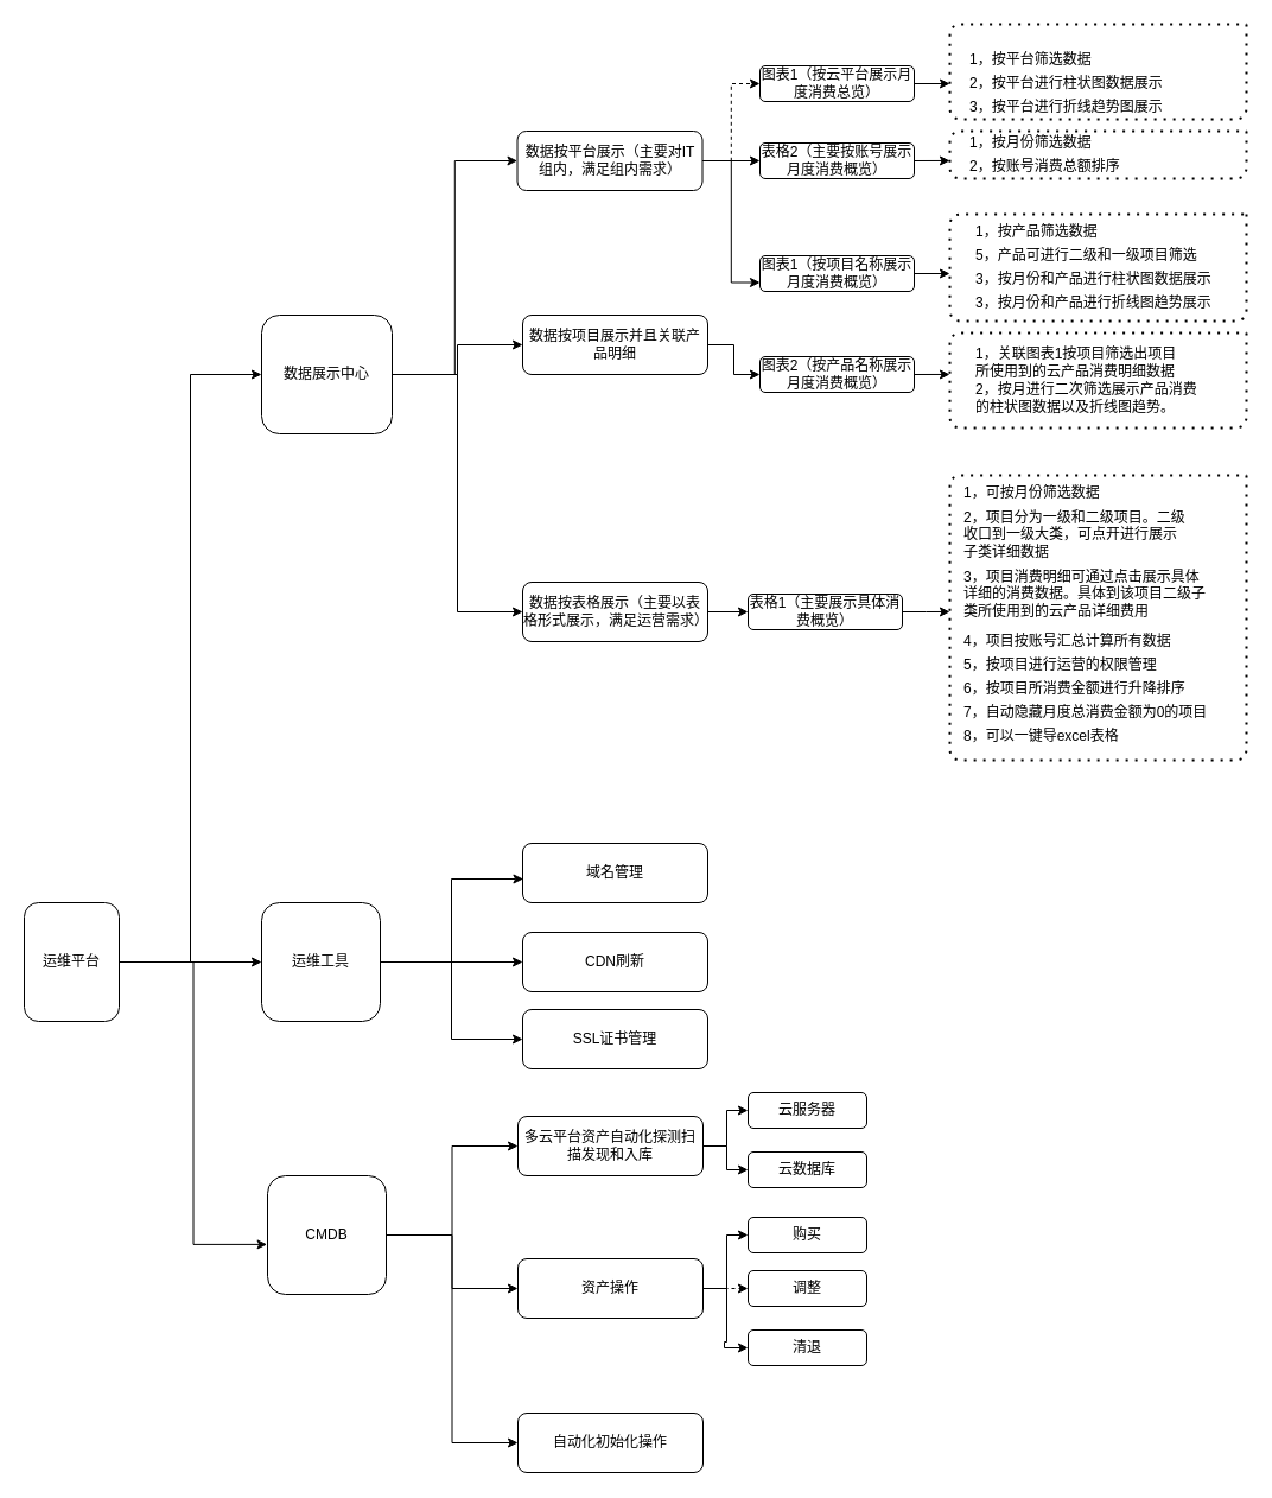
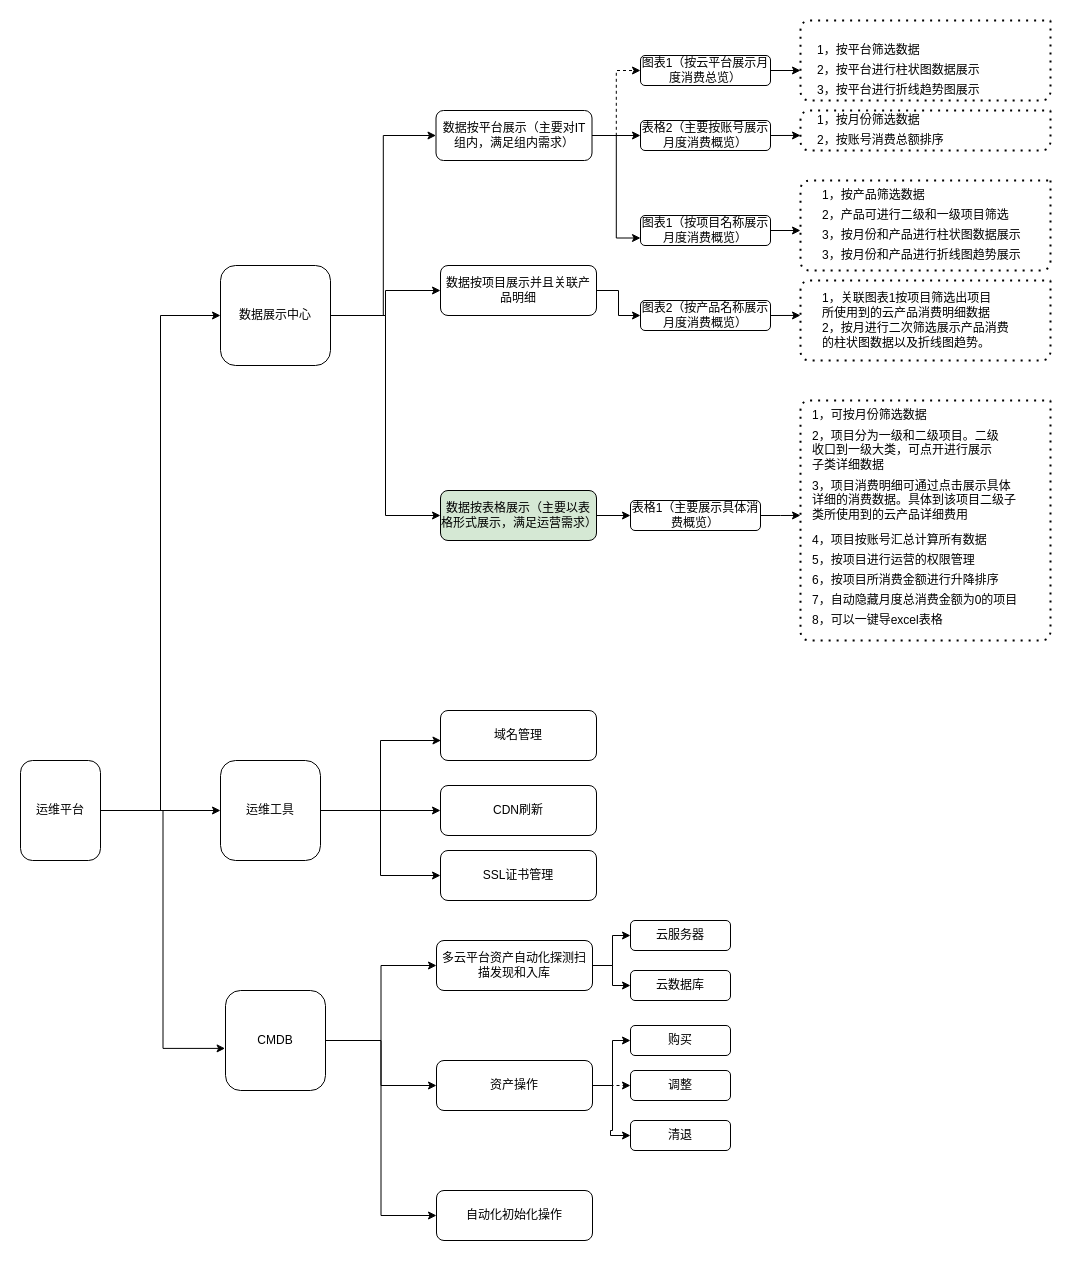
  <mxCell id="0" />
  <mxCell id="1" parent="0" />
  <mxCell id="2" style="edgeStyle=orthogonalEdgeStyle;rounded=0;orthogonalLoop=1;jettySize=auto;html=1;exitX=1;exitY=0.5;exitDx=0;exitDy=0;entryX=0;entryY=0.5;entryDx=0;entryDy=0;" edge="1" parent="1" source="5" target="9"><mxGeometry relative="1" as="geometry" /></mxCell>
  <mxCell id="3" style="edgeStyle=orthogonalEdgeStyle;rounded=0;orthogonalLoop=1;jettySize=auto;html=1;exitX=1;exitY=0.5;exitDx=0;exitDy=0;" edge="1" parent="1" source="5" target="13"><mxGeometry relative="1" as="geometry" /></mxCell>
  <mxCell id="4" style="edgeStyle=orthogonalEdgeStyle;rounded=0;orthogonalLoop=1;jettySize=auto;html=1;exitX=1;exitY=0.5;exitDx=0;exitDy=0;entryX=-0.004;entryY=0.579;entryDx=0;entryDy=0;entryPerimeter=0;" edge="1" parent="1" source="5" target="17"><mxGeometry relative="1" as="geometry" /></mxCell>
  <mxCell id="5" value="运维平台" style="rounded=1;whiteSpace=wrap;html=1;" vertex="1" parent="1"><mxGeometry x="20" y="760" width="80" height="100" as="geometry" /></mxCell>
  <mxCell id="6" style="edgeStyle=orthogonalEdgeStyle;rounded=0;orthogonalLoop=1;jettySize=auto;html=1;exitX=1;exitY=0.5;exitDx=0;exitDy=0;entryX=0;entryY=0.5;entryDx=0;entryDy=0;" edge="1" parent="1" source="9" target="25"><mxGeometry relative="1" as="geometry" /></mxCell>
  <mxCell id="7" style="edgeStyle=orthogonalEdgeStyle;rounded=0;orthogonalLoop=1;jettySize=auto;html=1;exitX=1;exitY=0.5;exitDx=0;exitDy=0;" edge="1" parent="1" source="9" target="23"><mxGeometry relative="1" as="geometry" /></mxCell>
  <mxCell id="8" style="edgeStyle=orthogonalEdgeStyle;rounded=0;orthogonalLoop=1;jettySize=auto;html=1;exitX=1;exitY=0.5;exitDx=0;exitDy=0;entryX=0;entryY=0.5;entryDx=0;entryDy=0;" edge="1" parent="1" source="9" target="21"><mxGeometry relative="1" as="geometry" /></mxCell>
  <mxCell id="9" value="数据展示中心" style="rounded=1;whiteSpace=wrap;html=1;" vertex="1" parent="1"><mxGeometry x="220" y="265" width="110" height="100" as="geometry" /></mxCell>
  <mxCell id="10" style="edgeStyle=orthogonalEdgeStyle;rounded=0;orthogonalLoop=1;jettySize=auto;html=1;entryX=0.003;entryY=0.6;entryDx=0;entryDy=0;entryPerimeter=0;" edge="1" parent="1" source="13" target="61"><mxGeometry relative="1" as="geometry" /></mxCell>
  <mxCell id="11" style="edgeStyle=orthogonalEdgeStyle;rounded=0;orthogonalLoop=1;jettySize=auto;html=1;exitX=1;exitY=0.5;exitDx=0;exitDy=0;entryX=0;entryY=0.5;entryDx=0;entryDy=0;" edge="1" parent="1" source="13" target="60"><mxGeometry relative="1" as="geometry" /></mxCell>
  <mxCell id="12" style="edgeStyle=orthogonalEdgeStyle;rounded=0;orthogonalLoop=1;jettySize=auto;html=1;exitX=1;exitY=0.5;exitDx=0;exitDy=0;entryX=0;entryY=0.5;entryDx=0;entryDy=0;" edge="1" parent="1" source="13" target="62"><mxGeometry relative="1" as="geometry" /></mxCell>
  <mxCell id="13" value="运维工具" style="rounded=1;whiteSpace=wrap;html=1;" vertex="1" parent="1"><mxGeometry x="220" y="760" width="100" height="100" as="geometry" /></mxCell>
  <mxCell id="14" style="edgeStyle=orthogonalEdgeStyle;rounded=0;orthogonalLoop=1;jettySize=auto;html=1;exitX=1;exitY=0.5;exitDx=0;exitDy=0;" edge="1" parent="1" source="17" target="65"><mxGeometry relative="1" as="geometry" /></mxCell>
  <mxCell id="15" style="edgeStyle=orthogonalEdgeStyle;rounded=0;orthogonalLoop=1;jettySize=auto;html=1;exitX=1;exitY=0.5;exitDx=0;exitDy=0;" edge="1" parent="1" source="17" target="69"><mxGeometry relative="1" as="geometry" /></mxCell>
  <mxCell id="16" style="edgeStyle=orthogonalEdgeStyle;rounded=0;orthogonalLoop=1;jettySize=auto;html=1;exitX=1;exitY=0.5;exitDx=0;exitDy=0;entryX=0;entryY=0.5;entryDx=0;entryDy=0;" edge="1" parent="1" source="17" target="75"><mxGeometry relative="1" as="geometry" /></mxCell>
  <mxCell id="17" value="CMDB" style="rounded=1;whiteSpace=wrap;html=1;" vertex="1" parent="1"><mxGeometry x="225" y="990" width="100" height="100" as="geometry" /></mxCell>
  <mxCell id="18" style="edgeStyle=orthogonalEdgeStyle;rounded=0;orthogonalLoop=1;jettySize=auto;html=1;exitX=1;exitY=0.5;exitDx=0;exitDy=0;" edge="1" parent="1" source="21" target="29"><mxGeometry relative="1" as="geometry" /></mxCell>
  <mxCell id="19" style="edgeStyle=orthogonalEdgeStyle;rounded=0;orthogonalLoop=1;jettySize=auto;html=1;exitX=1;exitY=0.5;exitDx=0;exitDy=0;entryX=0;entryY=0.5;entryDx=0;entryDy=0;dashed=1;" edge="1" parent="1" source="21" target="27"><mxGeometry relative="1" as="geometry" /></mxCell>
  <mxCell id="20" style="edgeStyle=orthogonalEdgeStyle;rounded=0;orthogonalLoop=1;jettySize=auto;html=1;exitX=1;exitY=0.5;exitDx=0;exitDy=0;entryX=0;entryY=0.75;entryDx=0;entryDy=0;" edge="1" parent="1" source="21" target="36"><mxGeometry relative="1" as="geometry" /></mxCell>
  <mxCell id="21" value="数据按平台展示（主要对IT组内，满足组内需求）" style="rounded=1;whiteSpace=wrap;html=1;" vertex="1" parent="1"><mxGeometry x="435.5" width="156" height="50" as="geometry" y="110" /></mxCell>
  <mxCell id="22" style="edgeStyle=orthogonalEdgeStyle;rounded=0;orthogonalLoop=1;jettySize=auto;html=1;exitX=1;exitY=0.5;exitDx=0;exitDy=0;entryX=0;entryY=0.5;entryDx=0;entryDy=0;" edge="1" parent="1" source="23" target="38"><mxGeometry relative="1" as="geometry" /></mxCell>
  <mxCell id="23" value="数据按项目展示并且关联产品明细" style="rounded=1;whiteSpace=wrap;html=1;" vertex="1" parent="1"><mxGeometry x="440" y="265" width="156" height="50" as="geometry" /></mxCell>
  <mxCell id="24" style="edgeStyle=orthogonalEdgeStyle;rounded=0;orthogonalLoop=1;jettySize=auto;html=1;exitX=1;exitY=0.5;exitDx=0;exitDy=0;entryX=0;entryY=0.5;entryDx=0;entryDy=0;" edge="1" parent="1" source="25" target="46"><mxGeometry relative="1" as="geometry" /></mxCell>
- <mxCell id="25" value="数据按表格展示（主要以表格形式展示，满足运营需求）" style="rounded=1;whiteSpace=wrap;html=1;" vertex="1" parent="1"><mxGeometry x="440" y="490" width="156" height="50" as="geometry" /></mxCell>
+ <mxCell id="25" value="数据按表格展示（主要以表格形式展示，满足运营需求）" style="rounded=1;whiteSpace=wrap;html=1;fillColor=#d5e8d4;" vertex="1" parent="1"><mxGeometry x="440" y="490" width="156" height="50" as="geometry" /></mxCell>
  <mxCell id="26" style="edgeStyle=orthogonalEdgeStyle;rounded=0;orthogonalLoop=1;jettySize=auto;html=1;exitX=1;exitY=0.5;exitDx=0;exitDy=0;" edge="1" parent="1" source="27"><mxGeometry relative="1" as="geometry"><mxPoint x="800" y="70.19" as="targetPoint" /></mxGeometry></mxCell>
  <mxCell id="27" value="图表1（按云平台展示月度消费总览）" style="rounded=1;whiteSpace=wrap;html=1;" vertex="1" parent="1"><mxGeometry x="640" y="55" width="130" height="30" as="geometry" /></mxCell>
  <mxCell id="28" style="edgeStyle=orthogonalEdgeStyle;rounded=0;orthogonalLoop=1;jettySize=auto;html=1;exitX=1;exitY=0.5;exitDx=0;exitDy=0;" edge="1" parent="1" source="29"><mxGeometry relative="1" as="geometry"><mxPoint x="800" y="134.952" as="targetPoint" /></mxGeometry></mxCell>
  <mxCell id="29" value="表格2（主要按账号展示月度消费概览）" style="rounded=1;whiteSpace=wrap;html=1;" vertex="1" parent="1"><mxGeometry x="640" y="120" width="130" height="30" as="geometry" /></mxCell>
  <mxCell id="30" value="1，按月份筛选数据" style="text;html=1;strokeColor=none;fillColor=none;align=left;verticalAlign=middle;whiteSpace=wrap;rounded=0;" vertex="1" parent="1"><mxGeometry x="815" width="120" height="20" as="geometry" y="110" /></mxCell>
  <mxCell id="31" value="2，按账号消费总额排序" style="text;html=1;strokeColor=none;fillColor=none;align=left;verticalAlign=middle;whiteSpace=wrap;rounded=0;" vertex="1" parent="1"><mxGeometry x="815" y="130" width="140" height="20" as="geometry" /></mxCell>
  <mxCell id="32" value="1，按平台筛选数据" style="text;html=1;strokeColor=none;fillColor=none;align=left;verticalAlign=middle;whiteSpace=wrap;rounded=0;" vertex="1" parent="1"><mxGeometry x="815" y="40" width="120" height="20" as="geometry" /></mxCell>
  <mxCell id="33" value="2，按平台进行柱状图数据展示" style="text;html=1;strokeColor=none;fillColor=none;align=left;verticalAlign=middle;whiteSpace=wrap;rounded=0;" vertex="1" parent="1"><mxGeometry x="815" y="60" width="180" height="20" as="geometry" /></mxCell>
  <mxCell id="34" value="3，按平台进行折线趋势图展示" style="text;html=1;strokeColor=none;fillColor=none;align=left;verticalAlign=middle;whiteSpace=wrap;rounded=0;" vertex="1" parent="1"><mxGeometry x="815" y="80" width="180" height="20" as="geometry" /></mxCell>
  <mxCell id="35" style="edgeStyle=orthogonalEdgeStyle;rounded=0;orthogonalLoop=1;jettySize=auto;html=1;exitX=1;exitY=0.5;exitDx=0;exitDy=0;" edge="1" parent="1" source="36"><mxGeometry relative="1" as="geometry"><mxPoint x="800" y="230.19" as="targetPoint" /></mxGeometry></mxCell>
  <mxCell id="36" value="图表1（按项目名称展示月度消费概览）" style="rounded=1;whiteSpace=wrap;html=1;" vertex="1" parent="1"><mxGeometry x="640" y="215" width="130" height="30" as="geometry" /></mxCell>
  <mxCell id="37" style="edgeStyle=orthogonalEdgeStyle;rounded=0;orthogonalLoop=1;jettySize=auto;html=1;exitX=1;exitY=0.5;exitDx=0;exitDy=0;" edge="1" parent="1" source="38"><mxGeometry relative="1" as="geometry"><mxPoint x="800" y="314.952" as="targetPoint" /></mxGeometry></mxCell>
  <mxCell id="38" value="图表2（按产品名称展示月度消费概览）" style="rounded=1;whiteSpace=wrap;html=1;" vertex="1" parent="1"><mxGeometry x="640" y="300" width="130" height="30" as="geometry" /></mxCell>
  <mxCell id="39" value="1，关联图表1按项目筛选出项目所使用到的云产品消费明细数据" style="text;html=1;strokeColor=none;fillColor=none;align=left;verticalAlign=middle;whiteSpace=wrap;rounded=0;" vertex="1" parent="1"><mxGeometry x="820" y="295" width="180" height="20" as="geometry" /></mxCell>
  <mxCell id="40" value="2，按月进行二次筛选展示产品消费的柱状图数据以及折线图趋势。" style="text;html=1;strokeColor=none;fillColor=none;align=left;verticalAlign=middle;whiteSpace=wrap;rounded=0;" vertex="1" parent="1"><mxGeometry x="820" y="325" width="190" height="20" as="geometry" /></mxCell>
  <mxCell id="41" value="1，按产品筛选数据" style="text;html=1;strokeColor=none;fillColor=none;align=left;verticalAlign=middle;whiteSpace=wrap;rounded=0;" vertex="1" parent="1"><mxGeometry x="820" y="185" width="120" height="20" as="geometry" /></mxCell>
- <mxCell id="42" value="5，产品可进行二级和一级项目筛选" style="text;html=1;strokeColor=none;fillColor=none;align=left;verticalAlign=middle;whiteSpace=wrap;rounded=0;" vertex="1" parent="1"><mxGeometry x="820" y="205" width="190" height="20" as="geometry" /></mxCell>
+ <mxCell id="42" value="2，产品可进行二级和一级项目筛选" style="text;html=1;strokeColor=none;fillColor=none;align=left;verticalAlign=middle;whiteSpace=wrap;rounded=0;" vertex="1" parent="1"><mxGeometry x="820" y="205" width="190" height="20" as="geometry" /></mxCell>
  <mxCell id="43" value="3，按月份和产品进行柱状图数据展示" style="text;html=1;strokeColor=none;fillColor=none;align=left;verticalAlign=middle;whiteSpace=wrap;rounded=0;" vertex="1" parent="1"><mxGeometry x="820" y="225" width="210" height="20" as="geometry" /></mxCell>
  <mxCell id="44" value="3，按月份和产品进行折线图趋势展示" style="text;html=1;strokeColor=none;fillColor=none;align=left;verticalAlign=middle;whiteSpace=wrap;rounded=0;" vertex="1" parent="1"><mxGeometry x="820" y="245" width="210" height="20" as="geometry" /></mxCell>
  <mxCell id="45" style="edgeStyle=orthogonalEdgeStyle;rounded=0;orthogonalLoop=1;jettySize=auto;html=1;exitX=1;exitY=0.5;exitDx=0;exitDy=0;" edge="1" parent="1" source="46"><mxGeometry relative="1" as="geometry"><mxPoint x="800" y="514.952" as="targetPoint" /></mxGeometry></mxCell>
  <mxCell id="46" value="表格1（主要展示具体消费概览）" style="rounded=1;whiteSpace=wrap;html=1;" vertex="1" parent="1"><mxGeometry x="630" y="500" width="130" height="30" as="geometry" /></mxCell>
  <mxCell id="47" value="1，可按月份筛选数据" style="text;html=1;strokeColor=none;fillColor=none;align=left;verticalAlign=middle;whiteSpace=wrap;rounded=0;" vertex="1" parent="1"><mxGeometry x="810" y="405" width="120" height="20" as="geometry" /></mxCell>
  <mxCell id="48" value="2，项目分为一级和二级项目。二级收口到一级大类，可点开进行展示子类详细数据" style="text;html=1;strokeColor=none;fillColor=none;align=left;verticalAlign=middle;whiteSpace=wrap;rounded=0;" vertex="1" parent="1"><mxGeometry x="810" y="440" width="190" height="20" as="geometry" /></mxCell>
  <mxCell id="49" value="3，项目消费明细可通过点击展示具体详细的消费数据。具体到该项目二级子类所使用到的云产品详细费用" style="text;html=1;strokeColor=none;fillColor=none;align=left;verticalAlign=middle;whiteSpace=wrap;rounded=0;" vertex="1" parent="1"><mxGeometry x="810" y="490" width="210" height="20" as="geometry" /></mxCell>
  <mxCell id="50" value="4，项目按账号汇总计算所有数据" style="text;html=1;strokeColor=none;fillColor=none;align=left;verticalAlign=middle;whiteSpace=wrap;rounded=0;" vertex="1" parent="1"><mxGeometry x="810" y="530" width="210" height="20" as="geometry" /></mxCell>
  <mxCell id="51" value="5，按项目进行运营的权限管理" style="text;html=1;strokeColor=none;fillColor=none;align=left;verticalAlign=middle;whiteSpace=wrap;rounded=0;" vertex="1" parent="1"><mxGeometry x="810" y="550" width="210" height="20" as="geometry" /></mxCell>
  <mxCell id="52" value="6，按项目所消费金额进行升降排序" style="text;html=1;strokeColor=none;fillColor=none;align=left;verticalAlign=middle;whiteSpace=wrap;rounded=0;" vertex="1" parent="1"><mxGeometry x="810" y="570" width="210" height="20" as="geometry" /></mxCell>
  <mxCell id="53" value="7，自动隐藏月度总消费金额为0的项目" style="text;html=1;strokeColor=none;fillColor=none;align=left;verticalAlign=middle;whiteSpace=wrap;rounded=0;" vertex="1" parent="1"><mxGeometry x="810" y="590" width="210" height="20" as="geometry" /></mxCell>
  <mxCell id="54" value="8，可以一键导excel表格" style="text;html=1;strokeColor=none;fillColor=none;align=left;verticalAlign=middle;whiteSpace=wrap;rounded=0;" vertex="1" parent="1"><mxGeometry x="810" y="610" width="210" height="20" as="geometry" /></mxCell>
  <mxCell id="55" value="" style="endArrow=none;dashed=1;html=1;dashPattern=1 3;strokeWidth=2;" edge="1" parent="1"><mxGeometry width="50" height="50" relative="1" as="geometry"><mxPoint x="1050" y="400" as="sourcePoint" /><mxPoint x="1050" y="400" as="targetPoint" /><Array as="points"><mxPoint x="1050" y="640" /><mxPoint x="800" y="640" /><mxPoint x="800" y="400" /></Array></mxGeometry></mxCell>
  <mxCell id="56" value="" style="endArrow=none;dashed=1;html=1;dashPattern=1 3;strokeWidth=2;" edge="1" parent="1"><mxGeometry width="50" height="50" relative="1" as="geometry"><mxPoint x="1050" y="180" as="sourcePoint" /><mxPoint x="1050" y="180" as="targetPoint" /><Array as="points"><mxPoint x="1050" y="270" /><mxPoint x="800" y="270" /><mxPoint x="800" y="180" /></Array></mxGeometry></mxCell>
  <mxCell id="57" value="" style="endArrow=none;dashed=1;html=1;dashPattern=1 3;strokeWidth=2;" edge="1" parent="1"><mxGeometry width="50" height="50" relative="1" as="geometry"><mxPoint x="1050" y="20" as="sourcePoint" /><mxPoint x="1050" y="20" as="targetPoint" /><Array as="points"><mxPoint x="1050" y="100" /><mxPoint x="800" y="100" /><mxPoint x="800" y="20" /></Array></mxGeometry></mxCell>
  <mxCell id="58" value="" style="endArrow=none;dashed=1;html=1;dashPattern=1 3;strokeWidth=2;" edge="1" parent="1"><mxGeometry width="50" height="50" relative="1" as="geometry"><mxPoint x="1050" as="sourcePoint" y="110" /><mxPoint x="1050" as="targetPoint" y="110" /><Array as="points"><mxPoint x="1050" y="150" /><mxPoint x="800" y="150" /><mxPoint x="800" y="110" /></Array></mxGeometry></mxCell>
  <mxCell id="59" value="" style="endArrow=none;dashed=1;html=1;dashPattern=1 3;strokeWidth=2;" edge="1" parent="1"><mxGeometry width="50" height="50" relative="1" as="geometry"><mxPoint x="1050" y="280" as="sourcePoint" /><mxPoint x="1050" y="280" as="targetPoint" /><Array as="points"><mxPoint x="1050" y="360" /><mxPoint x="800" y="360" /><mxPoint x="800" y="280" /></Array></mxGeometry></mxCell>
  <mxCell id="60" value="CDN刷新" style="rounded=1;whiteSpace=wrap;html=1;" vertex="1" parent="1"><mxGeometry x="440" y="785" width="156" height="50" as="geometry" /></mxCell>
  <mxCell id="61" value="域名管理" style="rounded=1;whiteSpace=wrap;html=1;" vertex="1" parent="1"><mxGeometry x="440" y="710" width="156" height="50" as="geometry" /></mxCell>
  <mxCell id="62" value="SSL证书管理" style="rounded=1;whiteSpace=wrap;html=1;" vertex="1" parent="1"><mxGeometry x="440" y="850" width="156" height="50" as="geometry" /></mxCell>
  <mxCell id="63" style="edgeStyle=orthogonalEdgeStyle;rounded=0;orthogonalLoop=1;jettySize=auto;html=1;exitX=1;exitY=0.5;exitDx=0;exitDy=0;entryX=0;entryY=0.5;entryDx=0;entryDy=0;" edge="1" parent="1" source="65" target="70"><mxGeometry relative="1" as="geometry" /></mxCell>
  <mxCell id="64" style="edgeStyle=orthogonalEdgeStyle;rounded=0;orthogonalLoop=1;jettySize=auto;html=1;exitX=1;exitY=0.5;exitDx=0;exitDy=0;" edge="1" parent="1" source="65" target="71"><mxGeometry relative="1" as="geometry" /></mxCell>
  <mxCell id="65" value="多云平台资产自动化探测扫描发现和入库" style="rounded=1;whiteSpace=wrap;html=1;" vertex="1" parent="1"><mxGeometry x="436" y="940" width="156" height="50" as="geometry" /></mxCell>
  <mxCell id="66" style="edgeStyle=orthogonalEdgeStyle;rounded=0;orthogonalLoop=1;jettySize=auto;html=1;exitX=1;exitY=0.5;exitDx=0;exitDy=0;entryX=0;entryY=0.5;entryDx=0;entryDy=0;" edge="1" parent="1" source="69" target="72"><mxGeometry relative="1" as="geometry" /></mxCell>
  <mxCell id="67" style="edgeStyle=orthogonalEdgeStyle;rounded=0;orthogonalLoop=1;jettySize=auto;html=1;exitX=1;exitY=0.5;exitDx=0;exitDy=0;entryX=0;entryY=0.5;entryDx=0;entryDy=0;dashed=1;" edge="1" parent="1" source="69" target="73"><mxGeometry relative="1" as="geometry" /></mxCell>
  <mxCell id="68" style="edgeStyle=orthogonalEdgeStyle;rounded=0;orthogonalLoop=1;jettySize=auto;html=1;exitX=1;exitY=0.5;exitDx=0;exitDy=0;entryX=0;entryY=0.5;entryDx=0;entryDy=0;" edge="1" parent="1" source="69" target="74"><mxGeometry relative="1" as="geometry" /></mxCell>
  <mxCell id="69" value="资产操作" style="rounded=1;whiteSpace=wrap;html=1;" vertex="1" parent="1"><mxGeometry x="436" y="1060" width="156" height="50" as="geometry" /></mxCell>
  <mxCell id="70" value="云服务器" style="rounded=1;whiteSpace=wrap;html=1;" vertex="1" parent="1"><mxGeometry x="630" y="920" width="100" height="30" as="geometry" /></mxCell>
  <mxCell id="71" value="云数据库" style="rounded=1;whiteSpace=wrap;html=1;" vertex="1" parent="1"><mxGeometry x="630" y="970" width="100" height="30" as="geometry" /></mxCell>
  <mxCell id="72" value="购买" style="rounded=1;whiteSpace=wrap;html=1;" vertex="1" parent="1"><mxGeometry x="630" y="1025" width="100" height="30" as="geometry" /></mxCell>
  <mxCell id="73" value="调整" style="rounded=1;whiteSpace=wrap;html=1;" vertex="1" parent="1"><mxGeometry x="630" y="1070" width="100" height="30" as="geometry" /></mxCell>
  <mxCell id="74" value="清退" style="rounded=1;whiteSpace=wrap;html=1;" vertex="1" parent="1"><mxGeometry x="630" y="1120" width="100" height="30" as="geometry" /></mxCell>
  <mxCell id="75" value="自动化初始化操作" style="rounded=1;whiteSpace=wrap;html=1;" vertex="1" parent="1"><mxGeometry x="436" y="1190" width="156" height="50" as="geometry" /></mxCell>
